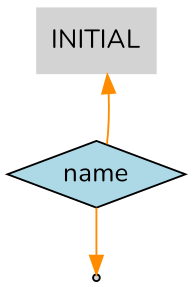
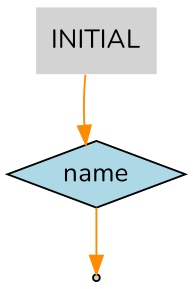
  digraph {
    fontname=Nunito
    node [style=filled fillcolor=lightgrey fontname=Nunito]
    edge [color=darkorange fontname=Nunito]
    n1 [label=INITIAL shape=plaintext]
    n2 [label=name shape=diamond fillcolor=lightblue]
    end [shape=point]
-   n2 -> n1
+   n1 -> n2
    n2 -> end
  }
